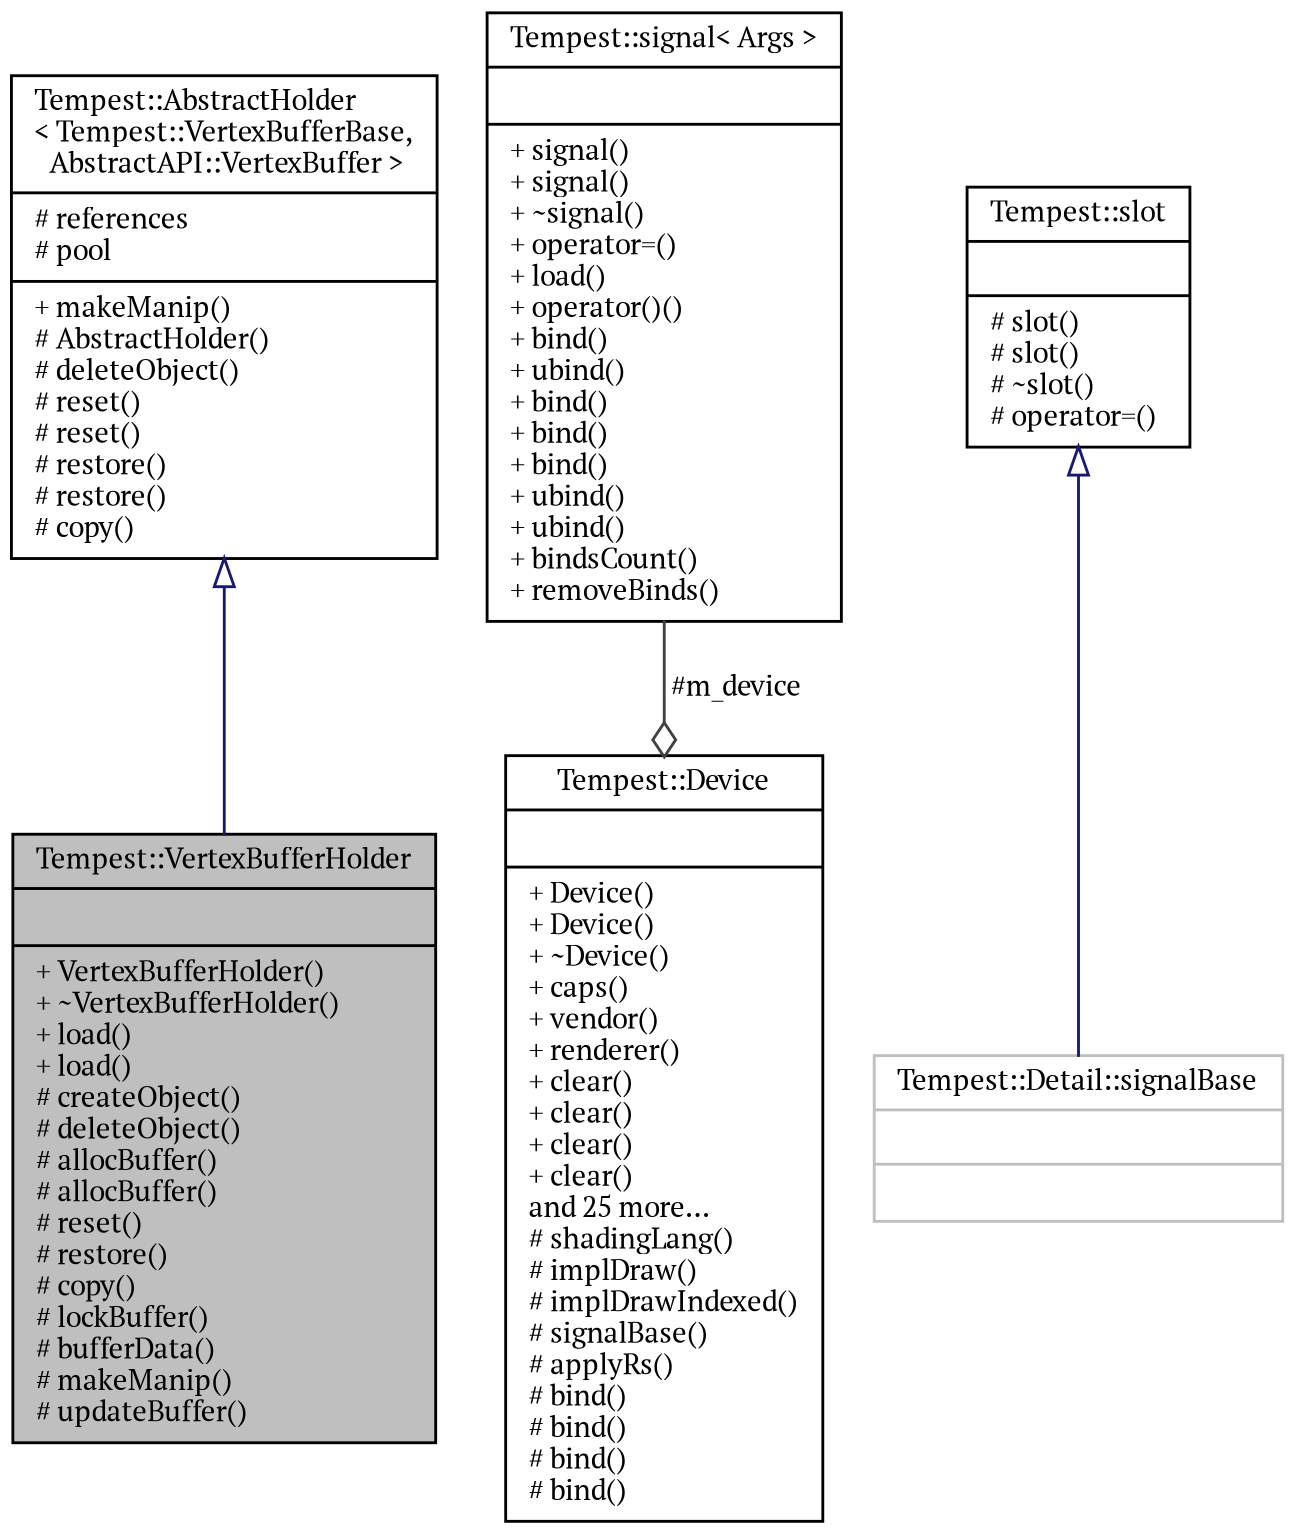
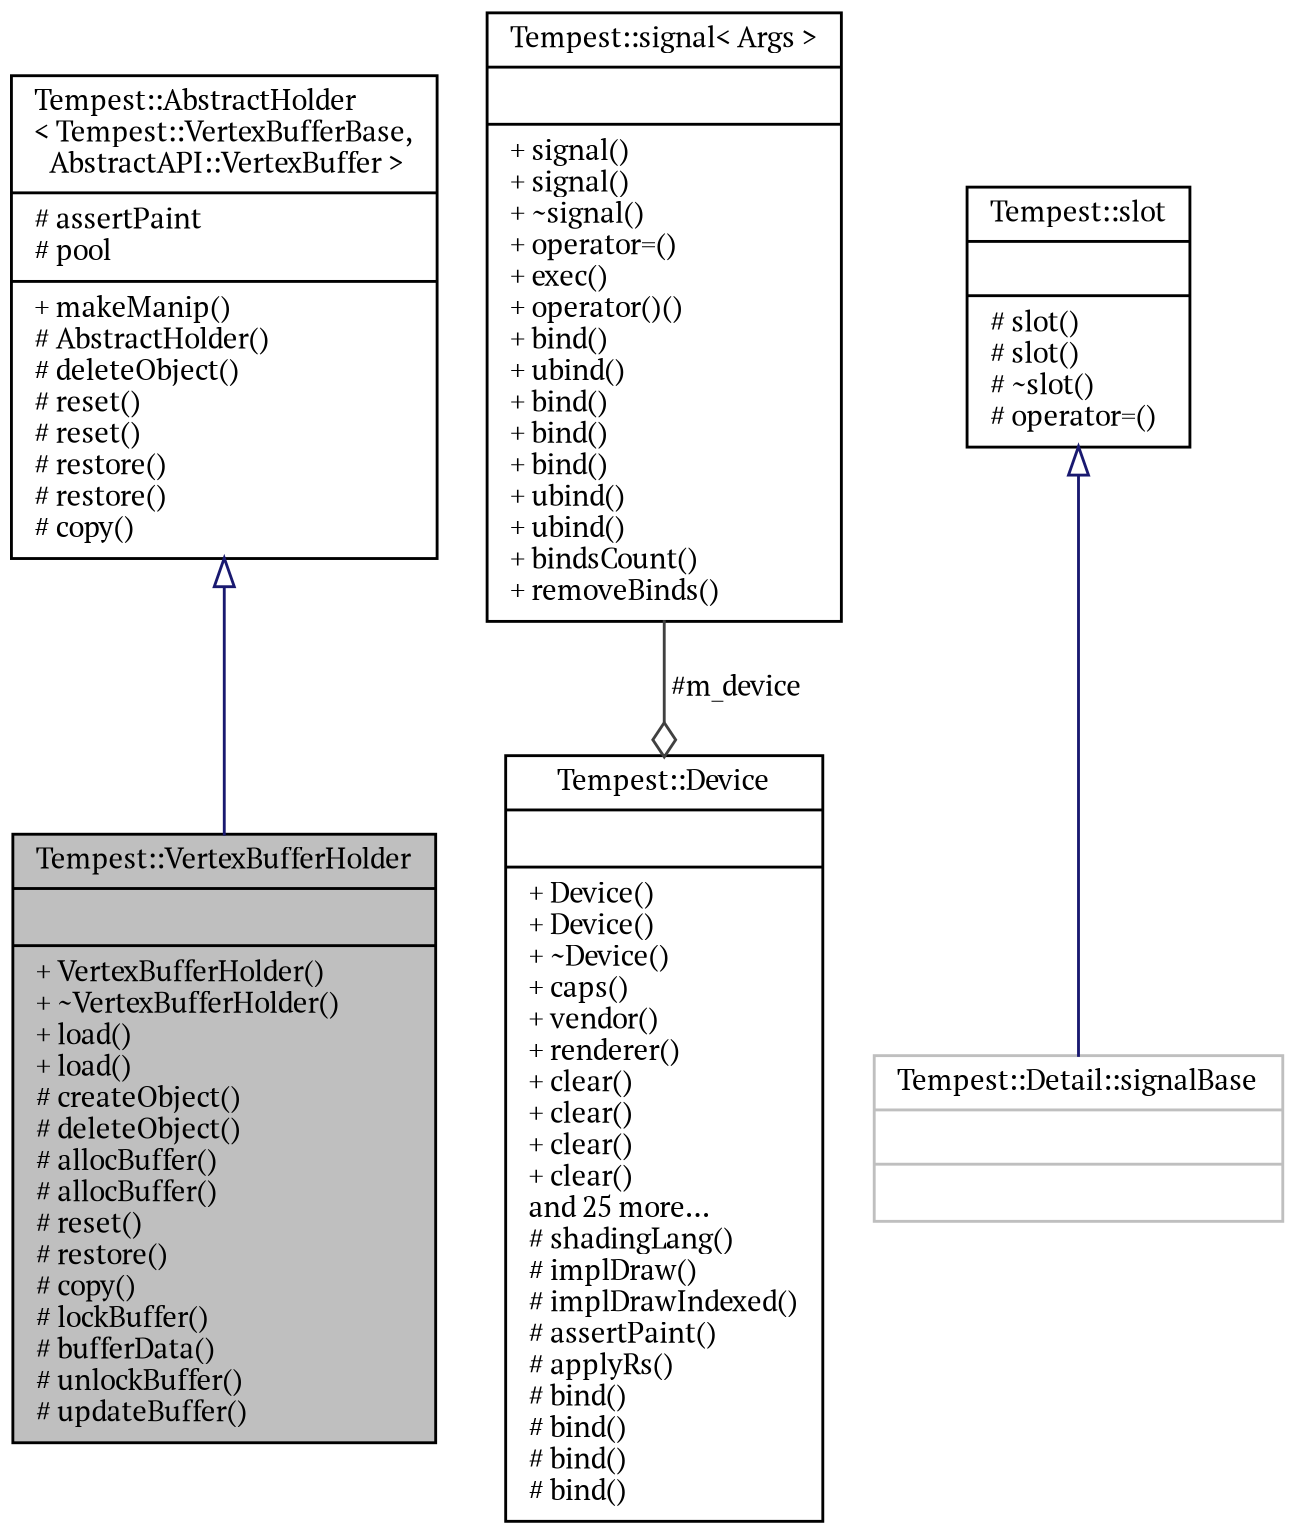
  digraph {
    fontname="PT Serif"
    node [color=black fillcolor=white fontname="PT Serif" fontsize=10 shape=record style=filled]
    edge [arrowtail=onormal color=midnightblue dir=back fontname="PT Serif" fontsize=10 labelfontname=Helvetica labelfontsize=10 style=solid]
-   n1 [fillcolor=grey75 fontcolor=black height=0.2 label="{Tempest::VertexBufferHolder\n||+ VertexBufferHolder()\l+ ~VertexBufferHolder()\l+ load()\l+ load()\l# createObject()\l# deleteObject()\l# allocBuffer()\l# allocBuffer()\l# reset()\l# restore()\l# copy()\l# lockBuffer()\l# bufferData()\l# makeManip()\l# updateBuffer()\l}" width=0.4]
-   n2 [height=0.2 label="{Tempest::AbstractHolder\l\< Tempest::VertexBufferBase,\l AbstractAPI::VertexBuffer \>\n|# references\l# pool\l|+ makeManip()\l# AbstractHolder()\l# deleteObject()\l# reset()\l# reset()\l# restore()\l# restore()\l# copy()\l}" width=0.4]
-   n3 [height=0.2 label="{Tempest::Device\n||+ Device()\l+ Device()\l+ ~Device()\l+ caps()\l+ vendor()\l+ renderer()\l+ clear()\l+ clear()\l+ clear()\l+ clear()\land 25 more...\l# shadingLang()\l# implDraw()\l# implDrawIndexed()\l# signalBase()\l# applyRs()\l# bind()\l# bind()\l# bind()\l# bind()\l}" width=0.4]
-   n4 [height=0.2 label="{Tempest::signal\< Args \>\n||+ signal()\l+ signal()\l+ ~signal()\l+ operator=()\l+ load()\l+ operator()()\l+ bind()\l+ ubind()\l+ bind()\l+ bind()\l+ bind()\l+ ubind()\l+ ubind()\l+ bindsCount()\l+ removeBinds()\l}" width=0.4]
+   n1 [fillcolor=grey75 fontcolor=black height=0.2 label="{Tempest::VertexBufferHolder\n||+ VertexBufferHolder()\l+ ~VertexBufferHolder()\l+ load()\l+ load()\l# createObject()\l# deleteObject()\l# allocBuffer()\l# allocBuffer()\l# reset()\l# restore()\l# copy()\l# lockBuffer()\l# bufferData()\l# unlockBuffer()\l# updateBuffer()\l}" width=0.4]
+   n2 [height=0.2 label="{Tempest::AbstractHolder\l\< Tempest::VertexBufferBase,\l AbstractAPI::VertexBuffer \>\n|# assertPaint\l# pool\l|+ makeManip()\l# AbstractHolder()\l# deleteObject()\l# reset()\l# reset()\l# restore()\l# restore()\l# copy()\l}" width=0.4]
+   n3 [height=0.2 label="{Tempest::Device\n||+ Device()\l+ Device()\l+ ~Device()\l+ caps()\l+ vendor()\l+ renderer()\l+ clear()\l+ clear()\l+ clear()\l+ clear()\land 25 more...\l# shadingLang()\l# implDraw()\l# implDrawIndexed()\l# assertPaint()\l# applyRs()\l# bind()\l# bind()\l# bind()\l# bind()\l}" width=0.4]
+   n4 [height=0.2 label="{Tempest::signal\< Args \>\n||+ signal()\l+ signal()\l+ ~signal()\l+ operator=()\l+ exec()\l+ operator()()\l+ bind()\l+ ubind()\l+ bind()\l+ bind()\l+ bind()\l+ ubind()\l+ ubind()\l+ bindsCount()\l+ removeBinds()\l}" width=0.4]
    n5 [color=grey75 height=0.2 label="{Tempest::Detail::signalBase\n||}" width=0.4]
    n6 [height=0.2 label="{Tempest::slot\n||# slot()\l# slot()\l# ~slot()\l# operator=()\l}" width=0.4]
    n2 -> n1
    n4 -> n3 [arrowhead=odiamond color=grey25 label=" #m_device" arrowtail="" dir=""]
    n6 -> n5
  }
